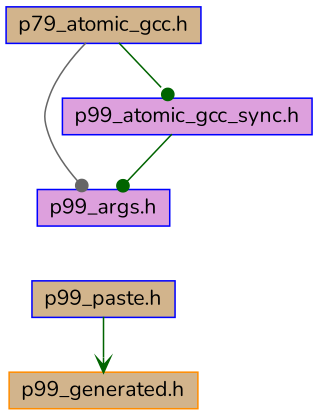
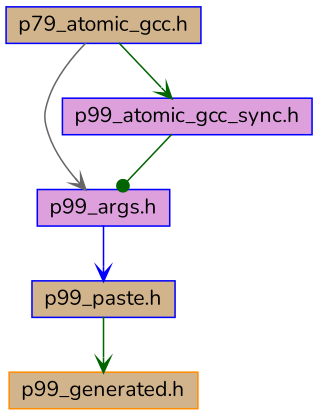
  digraph {
    fontname=Nunito
    node [color=blue fillcolor=tan fontname=Nunito fontsize=14 shape=record style=filled]
    edge [arrowhead=vee color=darkgreen fontname=Nunito fontsize=14 labelfontname=Helvetica labelfontsize=14 style=solid]
    n1 [fontcolor=black height=0.2 label="p79_atomic_gcc.h" width=0.4]
    n2 [fillcolor=plum height=0.2 label="p99_args.h" width=0.4]
    n3 [fillcolor=plum height=0.2 label="p99_atomic_gcc_sync.h" width=0.4]
    n4 [height=0.2 label="p99_paste.h" width=0.4]
    n5 [color=darkorange height=0.2 label="p99_generated.h" width=0.4]
-   n1 -> n2 [arrowhead=dot color=gray40]
-   n1 -> n3 [arrowhead=dot]
+   n1 -> n2 [color=gray40]
+   n1 -> n3
+   n2 -> n4 [color=blue]
    n3 -> n2 [arrowhead=dot]
    n4 -> n5
  }
